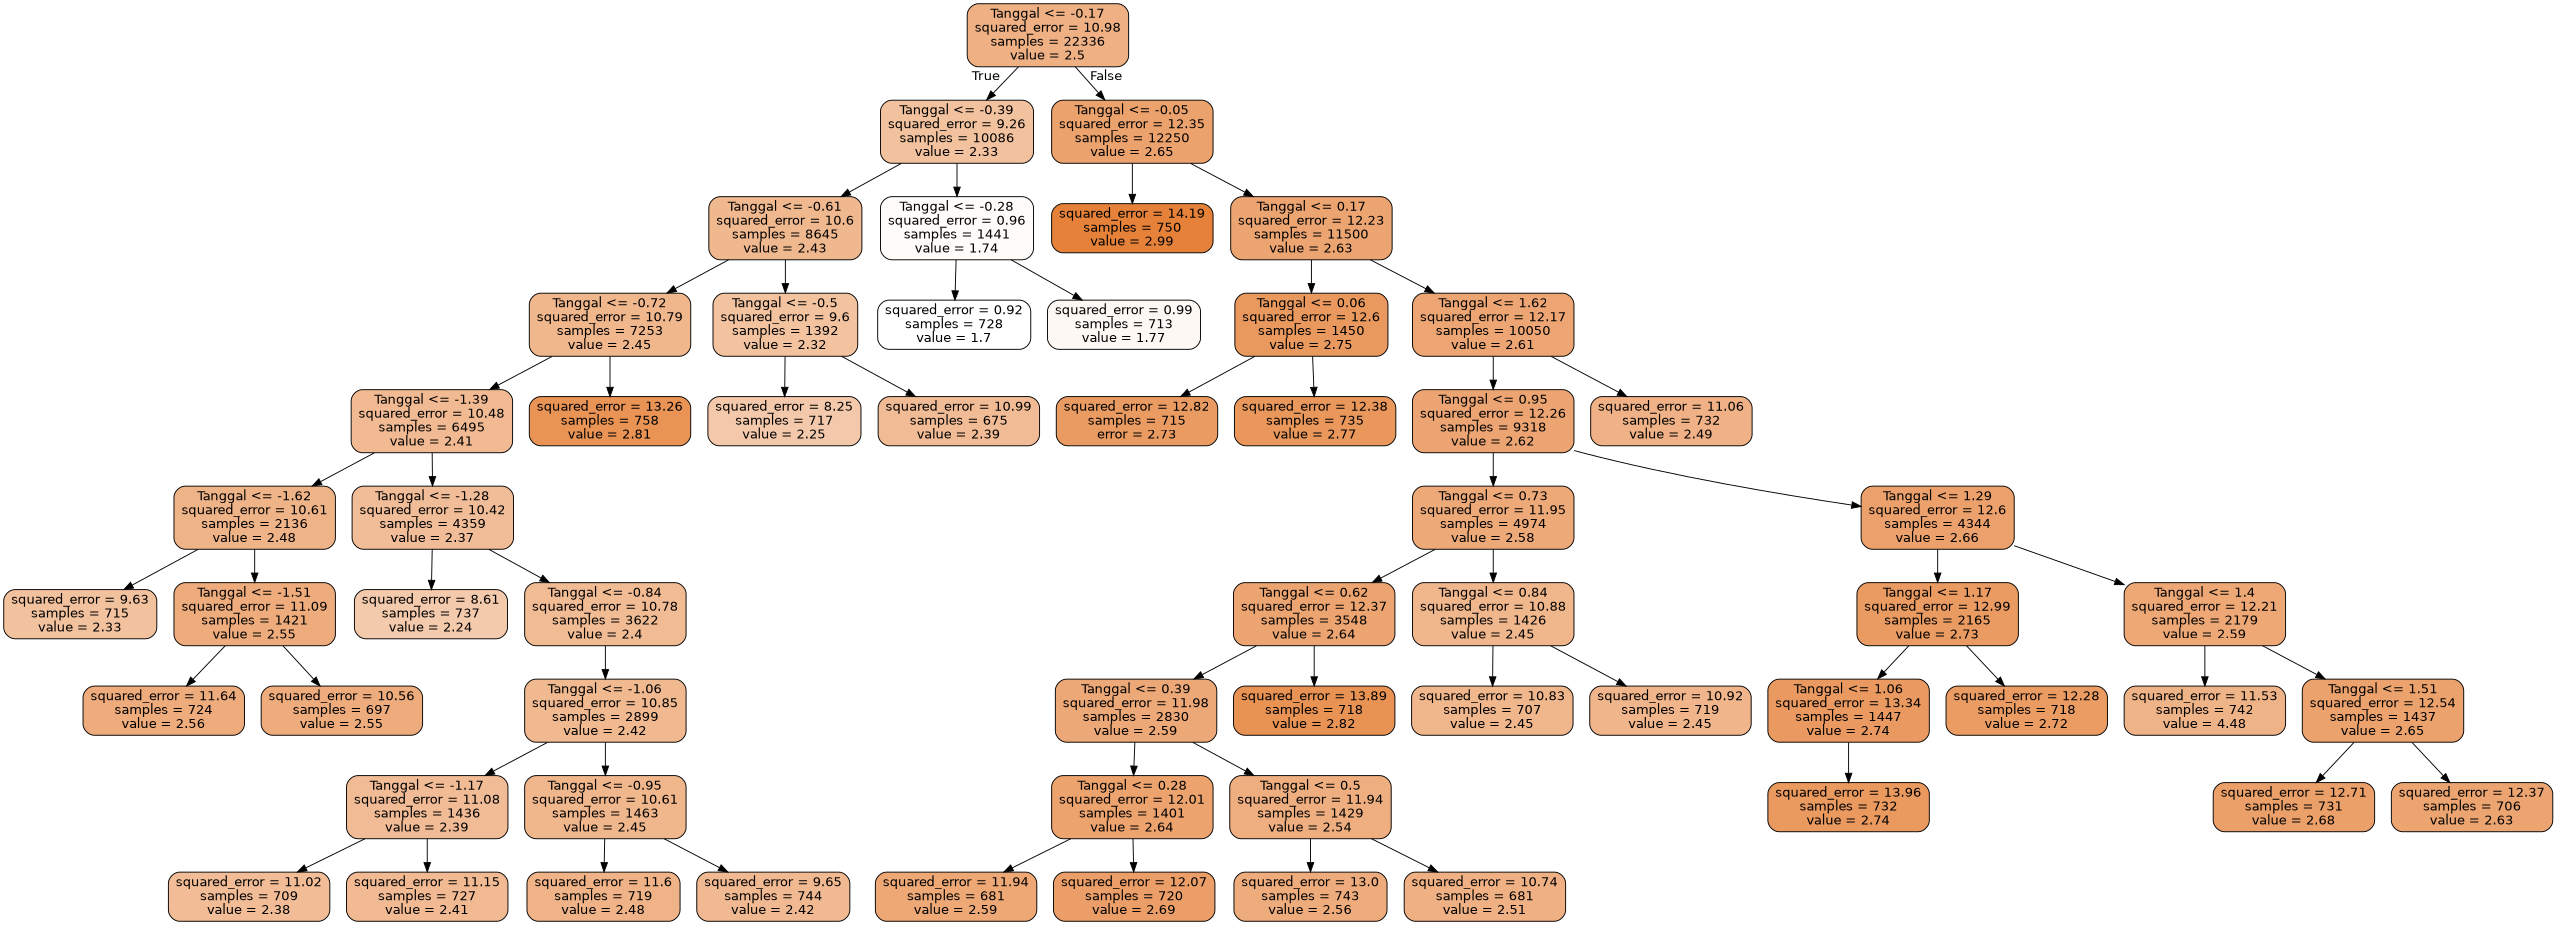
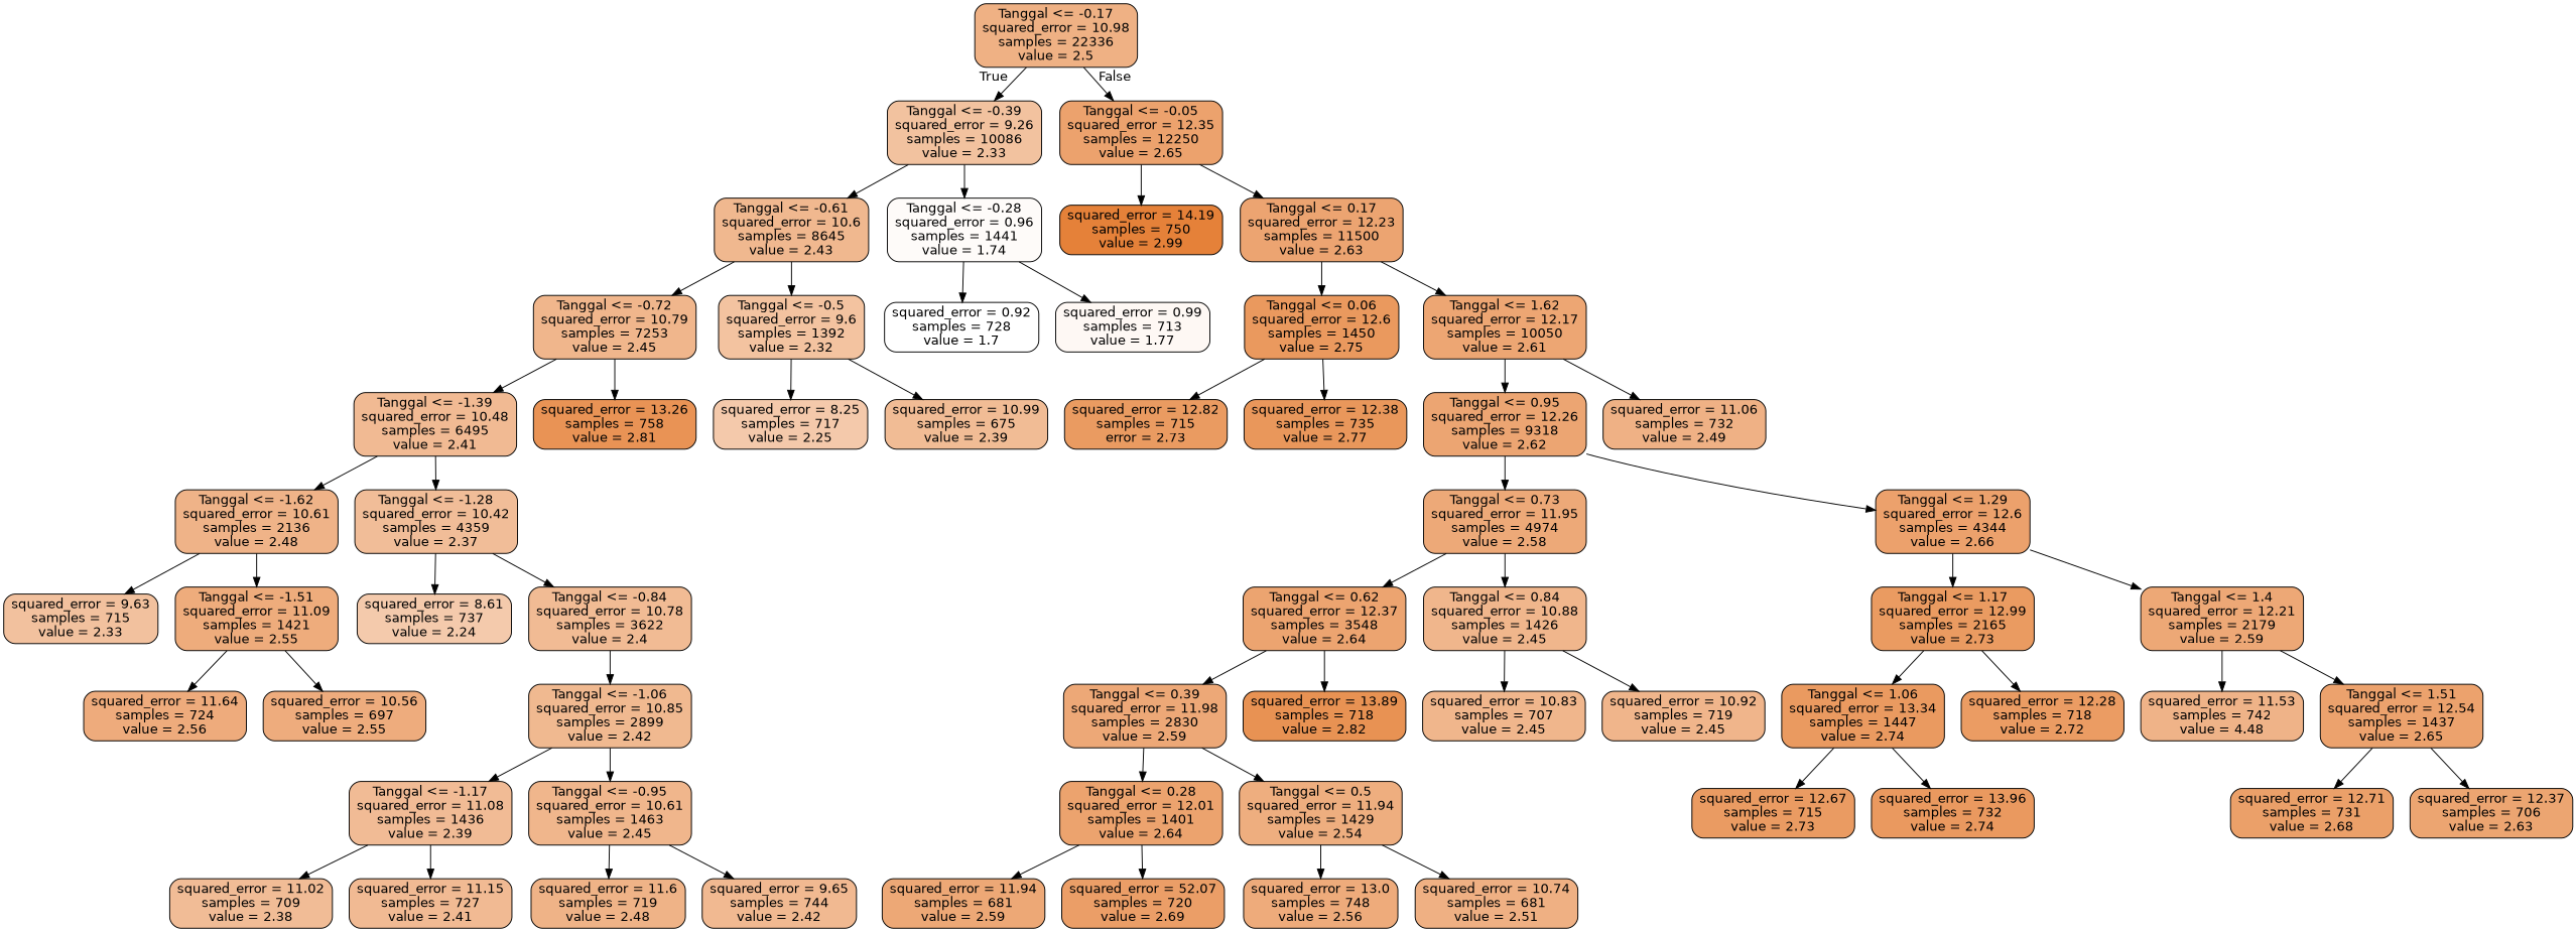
  digraph {
    node [color=black fillcolor="#f0b68c" fontname=helvetica shape=box style="filled, rounded"]
    edge [fontname=helvetica]
    n1 [fillcolor="#efb184" label="Tanggal <= -0.17\nsquared_error = 10.98\nsamples = 22336\nvalue = 2.5"]
    n2 [fillcolor="#f2c29f" label="Tanggal <= -0.39\nsquared_error = 9.26\nsamples = 10086\nvalue = 2.33"]
    n3 [fillcolor="#eca26d" label="Tanggal <= -0.05\nsquared_error = 12.35\nsamples = 12250\nvalue = 2.65"]
    n4 [fillcolor="#f0b88f" label="Tanggal <= -0.61\nsquared_error = 10.6\nsamples = 8645\nvalue = 2.43"]
    n5 [fillcolor="#fefbf9" label="Tanggal <= -0.28\nsquared_error = 0.96\nsamples = 1441\nvalue = 1.74"]
    n6 [fillcolor="#e58139" label="squared_error = 14.19\nsamples = 750\nvalue = 2.99"]
    n7 [fillcolor="#eca471" label="Tanggal <= 0.17\nsquared_error = 12.23\nsamples = 11500\nvalue = 2.63"]
    n8 [label="Tanggal <= -0.72\nsquared_error = 10.79\nsamples = 7253\nvalue = 2.45"]
    n9 [fillcolor="#f3c3a0" label="Tanggal <= -0.5\nsquared_error = 9.6\nsamples = 1392\nvalue = 2.32"]
    n10 [fillcolor="#ffffff" label="squared_error = 0.92\nsamples = 728\nvalue = 1.7"]
    n11 [fillcolor="#fef8f4" label="squared_error = 0.99\nsamples = 713\nvalue = 1.77"]
    n12 [fillcolor="#f1ba93" label="Tanggal <= -1.39\nsquared_error = 10.48\nsamples = 6495\nvalue = 2.41"]
    n13 [fillcolor="#e99355" label="squared_error = 13.26\nsamples = 758\nvalue = 2.81"]
    n14 [fillcolor="#f4c9ab" label="squared_error = 8.25\nsamples = 717\nvalue = 2.25"]
    n15 [fillcolor="#f1bc95" label="squared_error = 10.99\nsamples = 675\nvalue = 2.39"]
    n16 [fillcolor="#efb388" label="Tanggal <= -1.62\nsquared_error = 10.61\nsamples = 2136\nvalue = 2.48"]
    n17 [fillcolor="#f1bd98" label="Tanggal <= -1.28\nsquared_error = 10.42\nsamples = 4359\nvalue = 2.37"]
    n18 [fillcolor="#f2c19e" label="squared_error = 9.63\nsamples = 715\nvalue = 2.33"]
    n19 [fillcolor="#eeac7c" label="Tanggal <= -1.51\nsquared_error = 11.09\nsamples = 1421\nvalue = 2.55"]
    n20 [fillcolor="#f4caac" label="squared_error = 8.61\nsamples = 737\nvalue = 2.24"]
    n21 [fillcolor="#f1bb94" label="Tanggal <= -0.84\nsquared_error = 10.78\nsamples = 3622\nvalue = 2.4"]
    n22 [fillcolor="#eeab7c" label="squared_error = 11.64\nsamples = 724\nvalue = 2.56"]
    n23 [fillcolor="#eeac7d" label="squared_error = 10.56\nsamples = 697\nvalue = 2.55"]
    n24 [fillcolor="#f0b990" label="Tanggal <= -1.06\nsquared_error = 10.85\nsamples = 2899\nvalue = 2.42"]
    n25 [fillcolor="#f1bb95" label="Tanggal <= -1.17\nsquared_error = 11.08\nsamples = 1436\nvalue = 2.39"]
    n26 [label="Tanggal <= -0.95\nsquared_error = 10.61\nsamples = 1463\nvalue = 2.45"]
    n27 [fillcolor="#f1bc96" label="squared_error = 11.02\nsamples = 709\nvalue = 2.38"]
    n28 [fillcolor="#f1ba93" label="squared_error = 11.15\nsamples = 727\nvalue = 2.41"]
    n29 [fillcolor="#efb387" label="squared_error = 11.6\nsamples = 719\nvalue = 2.48"]
    n30 [fillcolor="#f1b991" label="squared_error = 9.65\nsamples = 744\nvalue = 2.42"]
    n31 [fillcolor="#ea995e" label="Tanggal <= 0.06\nsquared_error = 12.6\nsamples = 1450\nvalue = 2.75"]
    n32 [fillcolor="#eda673" label="Tanggal <= 1.62\nsquared_error = 12.17\nsamples = 10050\nvalue = 2.61"]
    n33 [fillcolor="#ea9b61" label="squared_error = 12.82\nsamples = 715\nerror = 2.73"]
    n34 [fillcolor="#e9975b" label="squared_error = 12.38\nsamples = 735\nvalue = 2.77"]
    n35 [fillcolor="#eca572" label="Tanggal <= 0.95\nsquared_error = 12.26\nsamples = 9318\nvalue = 2.62"]
    n36 [fillcolor="#efb185" label="squared_error = 11.06\nsamples = 732\nvalue = 2.49"]
    n37 [fillcolor="#eda978" label="Tanggal <= 0.73\nsquared_error = 11.95\nsamples = 4974\nvalue = 2.58"]
    n38 [fillcolor="#eca16c" label="Tanggal <= 1.29\nsquared_error = 12.6\nsamples = 4344\nvalue = 2.66"]
    n39 [fillcolor="#eca470" label="Tanggal <= 0.62\nsquared_error = 12.37\nsamples = 3548\nvalue = 2.64"]
    n40 [label="Tanggal <= 0.84\nsquared_error = 10.88\nsamples = 1426\nvalue = 2.45"]
    n41 [fillcolor="#ea9b61" label="Tanggal <= 1.17\nsquared_error = 12.99\nsamples = 2165\nvalue = 2.73"]
    n42 [fillcolor="#eda876" label="Tanggal <= 1.4\nsquared_error = 12.21\nsamples = 2179\nvalue = 2.59"]
    n43 [fillcolor="#eda877" label="Tanggal <= 0.39\nsquared_error = 11.98\nsamples = 2830\nvalue = 2.59"]
    n44 [fillcolor="#e89253" label="squared_error = 13.89\nsamples = 718\nvalue = 2.82"]
    n45 [label="squared_error = 10.83\nsamples = 707\nvalue = 2.45"]
    n46 [fillcolor="#f0b58b" label="squared_error = 10.92\nsamples = 719\nvalue = 2.45"]
    n47 [fillcolor="#eca36e" label="Tanggal <= 0.28\nsquared_error = 12.01\nsamples = 1401\nvalue = 2.64"]
    n48 [fillcolor="#eeae7f" label="Tanggal <= 0.5\nsquared_error = 11.94\nsamples = 1429\nvalue = 2.54"]
    n49 [fillcolor="#eda876" label="squared_error = 11.94\nsamples = 681\nvalue = 2.59"]
-   n50 [fillcolor="#eb9e67" label="squared_error = 12.07\nsamples = 720\nvalue = 2.69"]
-   n51 [fillcolor="#eeab7b" label="squared_error = 13.0\nsamples = 743\nvalue = 2.56"]
+   n50 [fillcolor="#eb9e67" label="squared_error = 52.07\nsamples = 720\nvalue = 2.69"]
+   n51 [fillcolor="#eeab7b" label="squared_error = 13.0\nsamples = 748\nvalue = 2.56"]
    n52 [fillcolor="#efb083" label="squared_error = 10.74\nsamples = 681\nvalue = 2.51"]
    n53 [fillcolor="#ea9a60" label="Tanggal <= 1.06\nsquared_error = 13.34\nsamples = 1447\nvalue = 2.74"]
    n54 [fillcolor="#eb9c63" label="squared_error = 12.28\nsamples = 718\nvalue = 2.72"]
    n55 [fillcolor="#efb388" label="squared_error = 11.53\nsamples = 742\nvalue = 4.48"]
    n56 [fillcolor="#eca26d" label="Tanggal <= 1.51\nsquared_error = 12.54\nsamples = 1437\nvalue = 2.65"]
+   n57 [fillcolor="#ea9b62" label="squared_error = 12.67\nsamples = 715\nvalue = 2.73"]
    n58 [fillcolor="#ea995f" label="squared_error = 13.96\nsamples = 732\nvalue = 2.74"]
    n59 [fillcolor="#eba069" label="squared_error = 12.71\nsamples = 731\nvalue = 2.68"]
    n60 [fillcolor="#eca571" label="squared_error = 12.37\nsamples = 706\nvalue = 2.63"]
    n1 -> n2 [headlabel=True labelangle=45 labeldistance=2.5]
    n1 -> n3 [headlabel=False labelangle=-45 labeldistance=2.5]
    n2 -> n4
    n2 -> n5
    n3 -> n6
    n3 -> n7
    n4 -> n8
    n4 -> n9
    n5 -> n10
    n5 -> n11
    n7 -> n31
    n7 -> n32
    n8 -> n12
    n8 -> n13
    n9 -> n14
    n9 -> n15
    n12 -> n16
    n12 -> n17
    n16 -> n18
    n16 -> n19
    n17 -> n20
    n17 -> n21
    n19 -> n22
    n19 -> n23
    n21 -> n24
    n24 -> n25
    n24 -> n26
    n25 -> n27
    n25 -> n28
    n26 -> n29
    n26 -> n30
    n31 -> n33
    n31 -> n34
    n32 -> n35
    n32 -> n36
    n35 -> n37
    n35 -> n38
    n37 -> n39
    n37 -> n40
    n38 -> n41
    n38 -> n42
    n39 -> n43
    n39 -> n44
    n40 -> n45
    n40 -> n46
    n41 -> n53
    n41 -> n54
    n42 -> n55
    n42 -> n56
    n43 -> n47
    n43 -> n48
    n47 -> n49
    n47 -> n50
    n48 -> n51
    n48 -> n52
+   n53 -> n57
    n53 -> n58
    n56 -> n59
    n56 -> n60
  }
